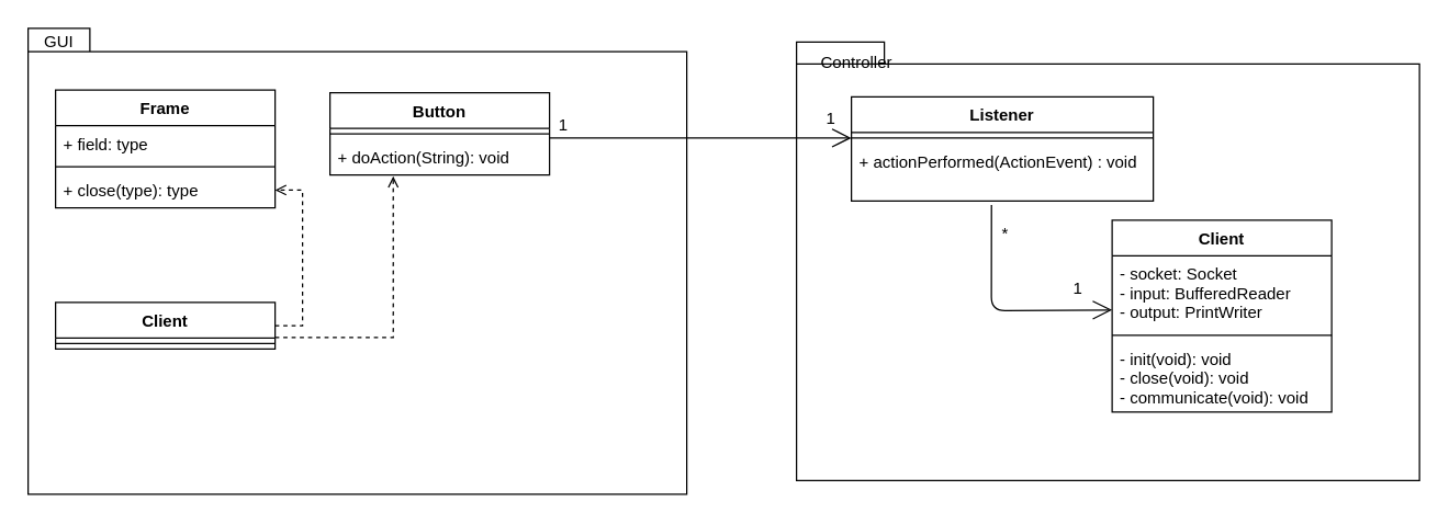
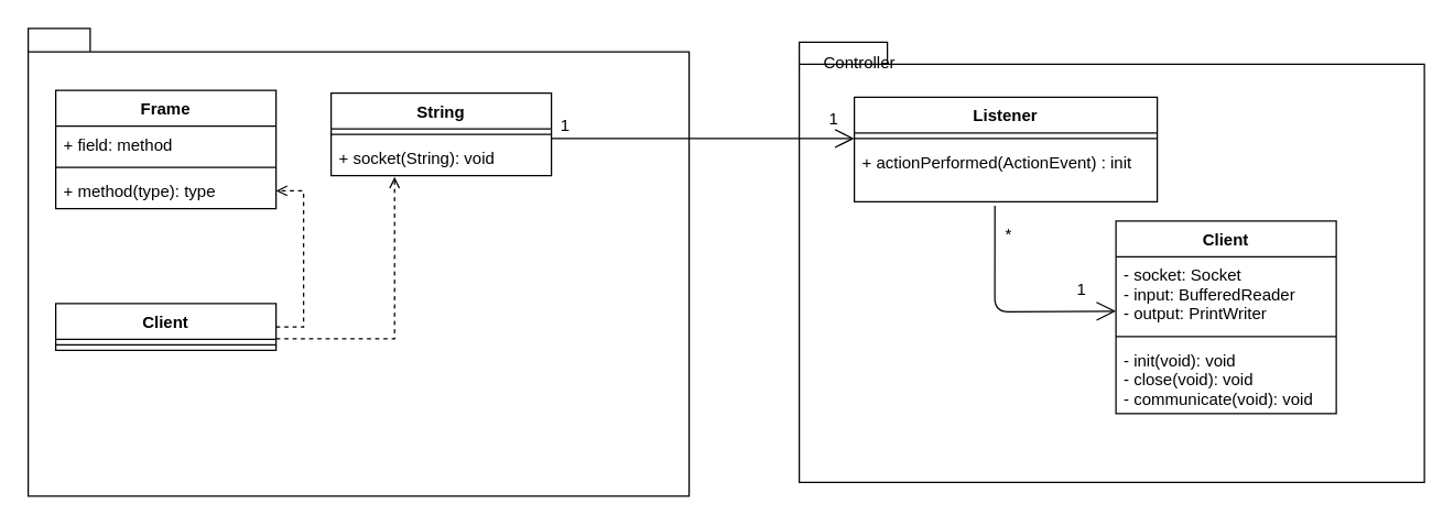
  <mxCell id="0" />
  <mxCell id="1" parent="0" />
  <mxCell id="2" value="" style="shape=folder;fontStyle=1;spacingTop=10;tabWidth=45;tabHeight=17;tabPosition=left;html=1;" parent="1" vertex="1"><mxGeometry x="20" y="20" width="480" height="340" as="geometry" /></mxCell>
- <mxCell id="3" value="GUI" style="text;html=1;resizable=0;points=[];autosize=1;align=left;verticalAlign=top;spacingTop=-4;" parent="1" vertex="1"><mxGeometry x="30" y="20" width="40" height="20" as="geometry" /></mxCell>
  <mxCell id="4" value="" style="shape=folder;fontStyle=1;spacingTop=10;tabWidth=64;tabHeight=16;tabPosition=left;html=1;" parent="1" vertex="1"><mxGeometry x="580" y="30" width="454" height="320" as="geometry" /></mxCell>
  <mxCell id="5" value="Controller" style="text;html=1;resizable=0;points=[];autosize=1;align=left;verticalAlign=top;spacingTop=-4;" parent="1" vertex="1"><mxGeometry x="596" y="35" width="70" height="20" as="geometry" /></mxCell>
  <mxCell id="6" value="Listener&#10;" style="swimlane;fontStyle=1;align=center;verticalAlign=top;childLayout=stackLayout;horizontal=1;startSize=26;horizontalStack=0;resizeParent=1;resizeParentMax=0;resizeLast=0;collapsible=1;marginBottom=0;" parent="1" vertex="1"><mxGeometry x="620" y="70" width="220" height="76" as="geometry" /></mxCell>
  <mxCell id="7" value="" style="line;strokeWidth=1;fillColor=none;align=left;verticalAlign=middle;spacingTop=-1;spacingLeft=3;spacingRight=3;rotatable=0;labelPosition=right;points=[];portConstraint=eastwest;" parent="6" vertex="1"><mxGeometry y="26" width="220" height="8" as="geometry" /></mxCell>
- <mxCell id="8" value="+ actionPerformed(ActionEvent) : void" style="text;strokeColor=none;fillColor=none;align=left;verticalAlign=top;spacingLeft=4;spacingRight=4;overflow=hidden;rotatable=0;points=[[0,0.5],[1,0.5]];portConstraint=eastwest;" parent="6" vertex="1"><mxGeometry y="34" width="220" height="42" as="geometry" /></mxCell>
+ <mxCell id="8" value="+ actionPerformed(ActionEvent) : init" style="text;strokeColor=none;fillColor=none;align=left;verticalAlign=top;spacingLeft=4;spacingRight=4;overflow=hidden;rotatable=0;points=[[0,0.5],[1,0.5]];portConstraint=eastwest;" parent="6" vertex="1"><mxGeometry y="34" width="220" height="42" as="geometry" /></mxCell>
  <mxCell id="9" value="Client" style="swimlane;fontStyle=1;align=center;verticalAlign=top;childLayout=stackLayout;horizontal=1;startSize=26;horizontalStack=0;resizeParent=1;resizeParentMax=0;resizeLast=0;collapsible=1;marginBottom=0;" parent="1" vertex="1"><mxGeometry x="810" y="160" width="160" height="140" as="geometry" /></mxCell>
  <mxCell id="10" value="- socket: Socket&#10;- input: BufferedReader&#10;- output: PrintWriter&#10;" style="text;strokeColor=none;fillColor=none;align=left;verticalAlign=top;spacingLeft=4;spacingRight=4;overflow=hidden;rotatable=0;points=[[0,0.5],[1,0.5]];portConstraint=eastwest;" parent="9" vertex="1"><mxGeometry y="26" width="160" height="54" as="geometry" /></mxCell>
  <mxCell id="11" value="" style="line;strokeWidth=1;fillColor=none;align=left;verticalAlign=middle;spacingTop=-1;spacingLeft=3;spacingRight=3;rotatable=0;labelPosition=right;points=[];portConstraint=eastwest;" parent="9" vertex="1"><mxGeometry y="80" width="160" height="8" as="geometry" /></mxCell>
  <mxCell id="12" value="- init(void): void&#10;- close(void): void&#10;- communicate(void): void&#10;" style="text;strokeColor=none;fillColor=none;align=left;verticalAlign=top;spacingLeft=4;spacingRight=4;overflow=hidden;rotatable=0;points=[[0,0.5],[1,0.5]];portConstraint=eastwest;" parent="9" vertex="1"><mxGeometry y="88" width="160" height="52" as="geometry" /></mxCell>
  <mxCell id="13" value="" style="endArrow=open;endFill=1;endSize=12;html=1;exitX=0.464;exitY=1.071;exitDx=0;exitDy=0;exitPerimeter=0;" parent="1" source="8" edge="1"><mxGeometry width="160" relative="1" as="geometry"><mxPoint x="650" y="225.5" as="sourcePoint" /><mxPoint x="810" y="225.5" as="targetPoint" /><Array as="points"><mxPoint x="722" y="226" /></Array></mxGeometry></mxCell>
  <mxCell id="14" value="1" style="text;html=1;resizable=0;points=[];autosize=1;align=left;verticalAlign=top;spacingTop=-4;" parent="1" vertex="1"><mxGeometry x="780" y="200" width="20" height="20" as="geometry" /></mxCell>
  <mxCell id="15" value="*" style="text;html=1;resizable=0;points=[];autosize=1;align=left;verticalAlign=top;spacingTop=-4;" parent="1" vertex="1"><mxGeometry x="728" y="160" width="20" height="20" as="geometry" /></mxCell>
  <mxCell id="16" value="Frame" style="swimlane;fontStyle=1;align=center;verticalAlign=top;childLayout=stackLayout;horizontal=1;startSize=26;horizontalStack=0;resizeParent=1;resizeParentMax=0;resizeLast=0;collapsible=1;marginBottom=0;" parent="1" vertex="1"><mxGeometry x="40" y="65" width="160" height="86" as="geometry" /></mxCell>
- <mxCell id="17" value="+ field: type" style="text;strokeColor=none;fillColor=none;align=left;verticalAlign=top;spacingLeft=4;spacingRight=4;overflow=hidden;rotatable=0;points=[[0,0.5],[1,0.5]];portConstraint=eastwest;" parent="16" vertex="1"><mxGeometry y="26" width="160" height="26" as="geometry" /></mxCell>
+ <mxCell id="17" value="+ field: method" style="text;strokeColor=none;fillColor=none;align=left;verticalAlign=top;spacingLeft=4;spacingRight=4;overflow=hidden;rotatable=0;points=[[0,0.5],[1,0.5]];portConstraint=eastwest;" parent="16" vertex="1"><mxGeometry y="26" width="160" height="26" as="geometry" /></mxCell>
  <mxCell id="18" value="" style="line;strokeWidth=1;fillColor=none;align=left;verticalAlign=middle;spacingTop=-1;spacingLeft=3;spacingRight=3;rotatable=0;labelPosition=right;points=[];portConstraint=eastwest;" parent="16" vertex="1"><mxGeometry y="52" width="160" height="8" as="geometry" /></mxCell>
- <mxCell id="19" value="+ close(type): type" style="text;strokeColor=none;fillColor=none;align=left;verticalAlign=top;spacingLeft=4;spacingRight=4;overflow=hidden;rotatable=0;points=[[0,0.5],[1,0.5]];portConstraint=eastwest;" parent="16" vertex="1"><mxGeometry y="60" width="160" height="26" as="geometry" /></mxCell>
- <mxCell id="20" value="Button" style="swimlane;fontStyle=1;align=center;verticalAlign=top;childLayout=stackLayout;horizontal=1;startSize=26;horizontalStack=0;resizeParent=1;resizeParentMax=0;resizeLast=0;collapsible=1;marginBottom=0;" parent="1" vertex="1"><mxGeometry x="240" y="67" width="160" height="60" as="geometry" /></mxCell>
+ <mxCell id="19" value="+ method(type): type" style="text;strokeColor=none;fillColor=none;align=left;verticalAlign=top;spacingLeft=4;spacingRight=4;overflow=hidden;rotatable=0;points=[[0,0.5],[1,0.5]];portConstraint=eastwest;" parent="16" vertex="1"><mxGeometry y="60" width="160" height="26" as="geometry" /></mxCell>
+ <mxCell id="20" value="String" style="swimlane;fontStyle=1;align=center;verticalAlign=top;childLayout=stackLayout;horizontal=1;startSize=26;horizontalStack=0;resizeParent=1;resizeParentMax=0;resizeLast=0;collapsible=1;marginBottom=0;" parent="1" vertex="1"><mxGeometry x="240" y="67" width="160" height="60" as="geometry" /></mxCell>
  <mxCell id="21" value="" style="line;strokeWidth=1;fillColor=none;align=left;verticalAlign=middle;spacingTop=-1;spacingLeft=3;spacingRight=3;rotatable=0;labelPosition=right;points=[];portConstraint=eastwest;" parent="20" vertex="1"><mxGeometry y="26" width="160" height="8" as="geometry" /></mxCell>
- <mxCell id="22" value="+ doAction(String): void" style="text;strokeColor=none;fillColor=none;align=left;verticalAlign=top;spacingLeft=4;spacingRight=4;overflow=hidden;rotatable=0;points=[[0,0.5],[1,0.5]];portConstraint=eastwest;" parent="20" vertex="1"><mxGeometry y="34" width="160" height="26" as="geometry" /></mxCell>
+ <mxCell id="22" value="+ socket(String): void" style="text;strokeColor=none;fillColor=none;align=left;verticalAlign=top;spacingLeft=4;spacingRight=4;overflow=hidden;rotatable=0;points=[[0,0.5],[1,0.5]];portConstraint=eastwest;" parent="20" vertex="1"><mxGeometry y="34" width="160" height="26" as="geometry" /></mxCell>
  <mxCell id="23" style="edgeStyle=orthogonalEdgeStyle;rounded=0;orthogonalLoop=1;jettySize=auto;html=1;exitX=1;exitY=0.5;exitDx=0;exitDy=0;entryX=1;entryY=0.5;entryDx=0;entryDy=0;dashed=1;endArrow=open;endFill=0;" parent="1" source="25" target="19" edge="1"><mxGeometry relative="1" as="geometry" /></mxCell>
  <mxCell id="24" style="edgeStyle=orthogonalEdgeStyle;rounded=0;orthogonalLoop=1;jettySize=auto;html=1;exitX=1;exitY=0.75;exitDx=0;exitDy=0;entryX=0.288;entryY=1.038;entryDx=0;entryDy=0;entryPerimeter=0;dashed=1;endArrow=open;endFill=0;" parent="1" source="25" target="22" edge="1"><mxGeometry relative="1" as="geometry" /></mxCell>
  <mxCell id="25" value="Client" style="swimlane;fontStyle=1;align=center;verticalAlign=top;childLayout=stackLayout;horizontal=1;startSize=26;horizontalStack=0;resizeParent=1;resizeParentMax=0;resizeLast=0;collapsible=1;marginBottom=0;" parent="1" vertex="1"><mxGeometry x="40" y="220" width="160" height="34" as="geometry" /></mxCell>
  <mxCell id="26" value="" style="line;strokeWidth=1;fillColor=none;align=left;verticalAlign=middle;spacingTop=-1;spacingLeft=3;spacingRight=3;rotatable=0;labelPosition=right;points=[];portConstraint=eastwest;" parent="25" vertex="1"><mxGeometry y="26" width="160" height="8" as="geometry" /></mxCell>
  <mxCell id="27" value="" style="endArrow=open;endFill=1;endSize=12;html=1;entryX=0;entryY=-0.095;entryDx=0;entryDy=0;entryPerimeter=0;" parent="1" target="8" edge="1"><mxGeometry width="160" relative="1" as="geometry"><mxPoint x="400" y="100" as="sourcePoint" /><mxPoint x="560" y="96.5" as="targetPoint" /></mxGeometry></mxCell>
  <mxCell id="28" value="1" style="text;html=1;resizable=0;points=[];autosize=1;align=left;verticalAlign=top;spacingTop=-4;" parent="1" vertex="1"><mxGeometry x="405" y="81" width="20" height="20" as="geometry" /></mxCell>
  <mxCell id="29" value="1" style="text;html=1;resizable=0;points=[];autosize=1;align=left;verticalAlign=top;spacingTop=-4;" parent="1" vertex="1"><mxGeometry x="600" y="76" width="20" height="20" as="geometry" /></mxCell>
